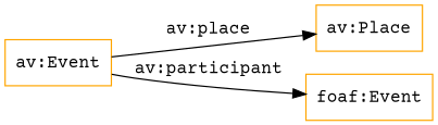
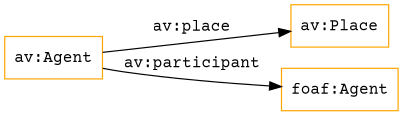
  digraph {
    fontname="Courier Prime"
    rankdir=LR
    node [color=orange fontname="Courier Prime" shape=rectangle]
    edge [fontname="Courier Prime"]
-   "av:Event"
+   "av:Event" [label="av:Agent"]
    "av:Place"
-   "foaf:Agent" [label="foaf:Event"]
+   "foaf:Agent"
    "av:Event" -> "av:Place" [label="av:place"]
    "av:Event" -> "foaf:Agent" [label="av:participant"]
  }
